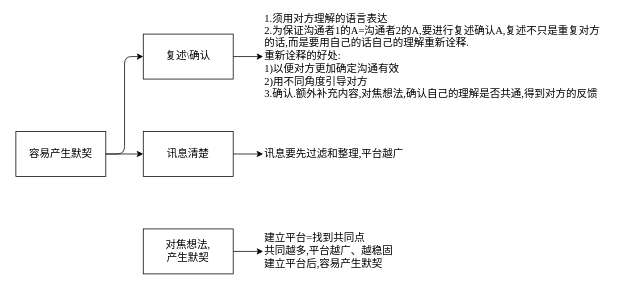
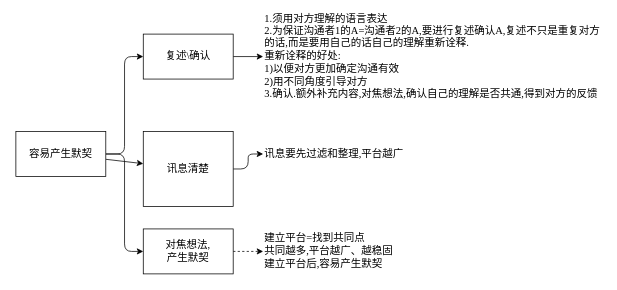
  <mxCell id="0" />
  <mxCell id="1" parent="0" />
  <mxCell id="2" style="edgeStyle=orthogonalEdgeStyle;html=1;exitX=1;exitY=0.5;exitDx=0;exitDy=0;fontFamily=Microsoft YaHei;fontSize=14;" edge="1" parent="1" source="3" target="10"><mxGeometry relative="1" as="geometry" /></mxCell>
  <mxCell id="3" value="复述\确认" style="rounded=0;whiteSpace=wrap;html=1;fontFamily=Microsoft YaHei;fontSize=14;" vertex="1" parent="1"><mxGeometry x="190" y="45" width="120" height="60" as="geometry" /></mxCell>
  <mxCell id="4" style="edgeStyle=none;html=1;fontFamily=Microsoft YaHei;fontSize=14;" edge="1" parent="1" source="7" target="12"><mxGeometry relative="1" as="geometry" /></mxCell>
  <mxCell id="5" style="edgeStyle=orthogonalEdgeStyle;html=1;exitX=1;exitY=0.5;exitDx=0;exitDy=0;entryX=0;entryY=0.5;entryDx=0;entryDy=0;fontFamily=Microsoft YaHei;fontSize=14;" edge="1" parent="1" source="7" target="3"><mxGeometry relative="1" as="geometry" /></mxCell>
+ <mxCell id="6" style="edgeStyle=orthogonalEdgeStyle;html=1;exitX=1;exitY=0.5;exitDx=0;exitDy=0;entryX=0;entryY=0.5;entryDx=0;entryDy=0;fontFamily=Microsoft YaHei;fontSize=14;" edge="1" parent="1" source="7" target="9"><mxGeometry relative="1" as="geometry" /></mxCell>
  <mxCell id="7" value="容易产生默契" style="rounded=0;whiteSpace=wrap;html=1;fontFamily=Microsoft YaHei;fontSize=14;" vertex="1" parent="1"><mxGeometry x="20" y="175" width="120" height="60" as="geometry" /></mxCell>
- <mxCell id="8" style="edgeStyle=orthogonalEdgeStyle;html=1;exitX=1;exitY=0.5;exitDx=0;exitDy=0;fontFamily=Microsoft YaHei;fontSize=14;" edge="1" parent="1" source="9" target="14"><mxGeometry relative="1" as="geometry" /></mxCell>
+ <mxCell id="8" style="edgeStyle=orthogonalEdgeStyle;html=1;exitX=1;exitY=0.5;exitDx=0;exitDy=0;fontFamily=Microsoft YaHei;fontSize=14;dashed=1;" edge="1" parent="1" source="9" target="14"><mxGeometry relative="1" as="geometry" /></mxCell>
  <mxCell id="9" value="对焦想法,&lt;br style=&quot;font-size: 14px;&quot;&gt;产生默契" style="rounded=0;whiteSpace=wrap;html=1;fontFamily=Microsoft YaHei;fontSize=14;" vertex="1" parent="1"><mxGeometry x="190" y="305" width="120" height="60" as="geometry" /></mxCell>
  <mxCell id="10" value="1.须用对方理解的语言表达&lt;br style=&quot;font-size: 14px;&quot;&gt;2.为保证沟通者1的A=沟通者2的A,要进行复述确认A,复述不只是重复对方的话,而是要用自己的话自己的理解重新诠释.&lt;br style=&quot;font-size: 14px;&quot;&gt;重新诠释的好处:&lt;br style=&quot;font-size: 14px;&quot;&gt;1)以便对方更加确定沟通有效&lt;br style=&quot;font-size: 14px;&quot;&gt;2)用不同角度引导对方&lt;br style=&quot;font-size: 14px;&quot;&gt;3.确认.额外补充内容,对焦想法,确认自己的理解是否共通,得到对方的反馈" style="text;html=1;strokeColor=none;fillColor=none;align=left;verticalAlign=middle;whiteSpace=wrap;rounded=0;fontFamily=Microsoft YaHei;fontSize=14;" vertex="1" parent="1"><mxGeometry x="350" y="20" width="450" height="110" as="geometry" /></mxCell>
  <mxCell id="11" style="edgeStyle=orthogonalEdgeStyle;html=1;exitX=1;exitY=0.5;exitDx=0;exitDy=0;entryX=0;entryY=0.5;entryDx=0;entryDy=0;fontFamily=Microsoft YaHei;fontSize=14;" edge="1" parent="1" source="12" target="13"><mxGeometry relative="1" as="geometry" /></mxCell>
- <mxCell id="12" value="讯息清楚" style="rounded=0;whiteSpace=wrap;html=1;fontFamily=Microsoft YaHei;fontSize=14;" vertex="1" parent="1"><mxGeometry x="190" y="175" width="120" height="60" as="geometry" /></mxCell>
+ <mxCell id="12" value="讯息清楚" style="rounded=0;whiteSpace=wrap;html=1;fontFamily=Microsoft YaHei;fontSize=14;" vertex="1" parent="1"><mxGeometry x="190" y="175" width="120" height="100" as="geometry" /></mxCell>
  <mxCell id="13" value="讯息要先过滤和整理,平台越广" style="text;html=1;strokeColor=none;fillColor=none;align=left;verticalAlign=middle;whiteSpace=wrap;rounded=0;fontFamily=Microsoft YaHei;fontSize=14;" vertex="1" parent="1"><mxGeometry x="350" y="182.5" width="450" height="45" as="geometry" /></mxCell>
  <mxCell id="14" value="建立平台=找到共同点&lt;br style=&quot;font-size: 14px;&quot;&gt;共同越多,平台越广、越稳固&lt;br style=&quot;font-size: 14px;&quot;&gt;建立平台后,容易产生默契" style="text;html=1;strokeColor=none;fillColor=none;align=left;verticalAlign=middle;whiteSpace=wrap;rounded=0;fontFamily=Microsoft YaHei;fontSize=14;" vertex="1" parent="1"><mxGeometry x="350" y="312.5" width="450" height="45" as="geometry" /></mxCell>
